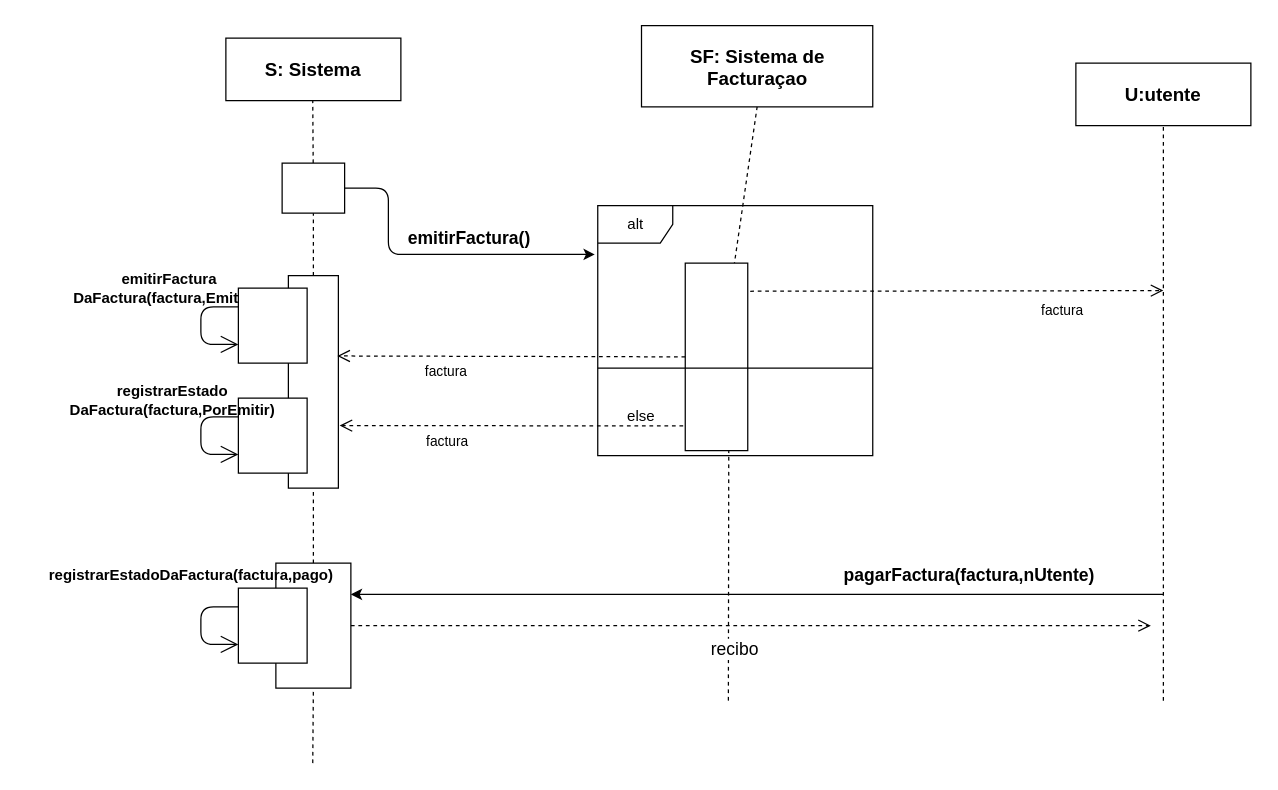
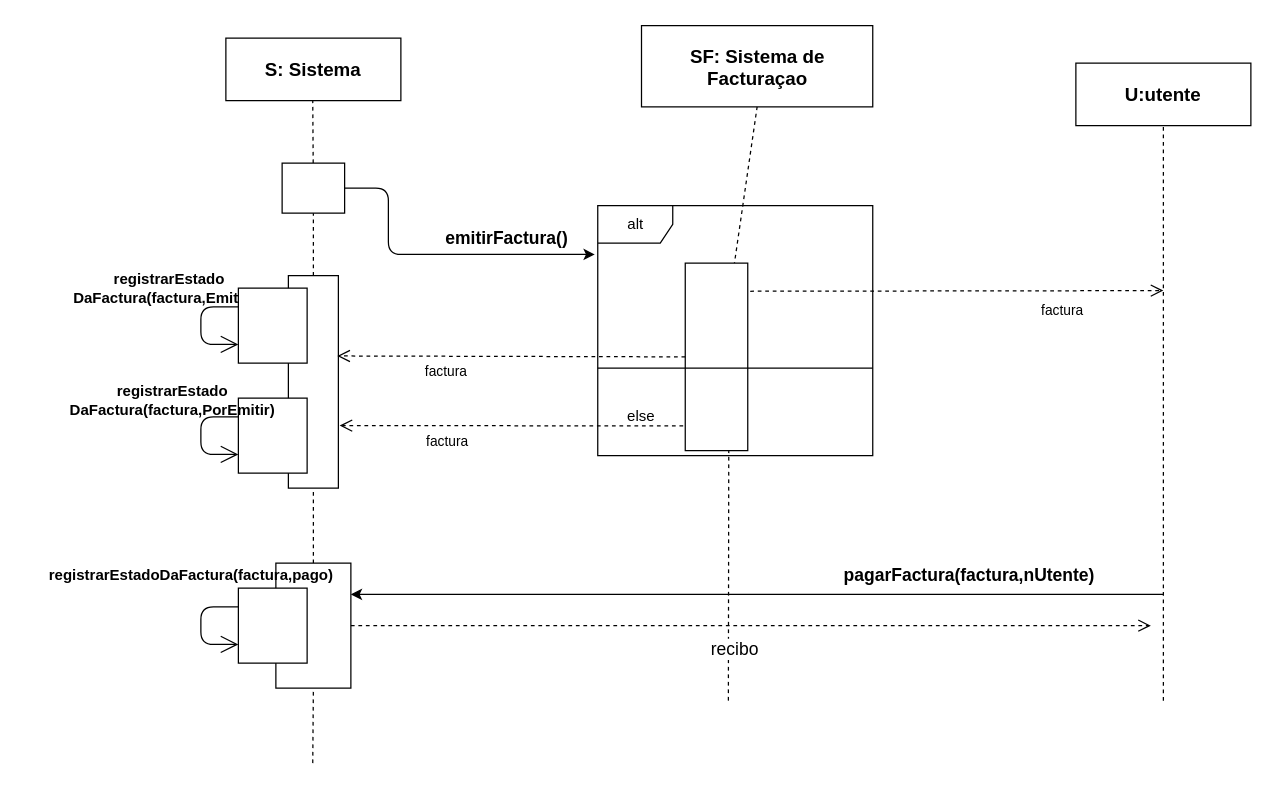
  <mxCell id="0" />
  <mxCell id="1" parent="0" />
  <mxCell id="2" value="alt" style="shape=umlFrame;whiteSpace=wrap;html=1;strokeColor=#000000;fillColor=#ffffff;" vertex="1" parent="1"><mxGeometry x="477.5" y="164" width="220" height="200" as="geometry" /></mxCell>
  <mxCell id="3" value="&lt;font style=&quot;font-size: 15px&quot;&gt;SF: Sistema de Facturaçao&lt;/font&gt;" style="text;html=1;align=center;verticalAlign=middle;whiteSpace=wrap;rounded=0;fontStyle=1;strokeColor=#000000;fillColor=#ffffff;" vertex="1" parent="1"><mxGeometry x="512.5" y="20" width="185" height="65" as="geometry" /></mxCell>
  <mxCell id="4" value="&lt;font style=&quot;font-size: 15px&quot;&gt;S: Sistema&lt;/font&gt;" style="text;html=1;align=center;verticalAlign=middle;whiteSpace=wrap;rounded=0;fontStyle=1;strokeColor=#000000;fillColor=#ffffff;" vertex="1" parent="1"><mxGeometry x="180" y="30" width="140" height="50" as="geometry" /></mxCell>
  <mxCell id="5" value="&lt;font style=&quot;font-size: 15px&quot;&gt;U:utente&lt;/font&gt;" style="text;html=1;align=center;verticalAlign=middle;whiteSpace=wrap;rounded=0;fontStyle=1;strokeColor=#000000;fillColor=#ffffff;" vertex="1" parent="1"><mxGeometry x="860" y="50" width="140" height="50" as="geometry" /></mxCell>
  <mxCell id="6" value="" style="endArrow=none;dashed=1;html=1;entryX=0.5;entryY=1;entryDx=0;entryDy=0;" edge="1" parent="1" target="3"><mxGeometry width="50" height="50" relative="1" as="geometry"><mxPoint x="582" y="560" as="sourcePoint" /><mxPoint x="582" y="100" as="targetPoint" /><Array as="points"><mxPoint x="582.5" y="240" /></Array></mxGeometry></mxCell>
  <mxCell id="7" value="" style="endArrow=none;dashed=1;html=1;entryX=0.5;entryY=1;entryDx=0;entryDy=0;" edge="1" parent="1" source="34"><mxGeometry width="50" height="50" relative="1" as="geometry"><mxPoint x="249.5" y="540" as="sourcePoint" /><mxPoint x="249.5" y="80" as="targetPoint" /></mxGeometry></mxCell>
  <mxCell id="8" value="" style="endArrow=none;dashed=1;html=1;entryX=0.5;entryY=1;entryDx=0;entryDy=0;" edge="1" parent="1"><mxGeometry width="50" height="50" relative="1" as="geometry"><mxPoint x="930" y="560" as="sourcePoint" /><mxPoint x="930" y="100" as="targetPoint" /></mxGeometry></mxCell>
  <mxCell id="9" value="" style="rounded=0;whiteSpace=wrap;html=1;strokeColor=#000000;fillColor=#ffffff;" vertex="1" parent="1"><mxGeometry x="547.5" y="210" width="50" height="150" as="geometry" /></mxCell>
  <mxCell id="10" value="" style="rounded=0;whiteSpace=wrap;html=1;strokeColor=#000000;fillColor=#ffffff;" vertex="1" parent="1"><mxGeometry x="230" y="220" width="40" height="170" as="geometry" /></mxCell>
  <mxCell id="11" value="" style="endArrow=none;dashed=1;html=1;entryX=0.5;entryY=1;entryDx=0;entryDy=0;" edge="1" parent="1" source="15" target="10"><mxGeometry width="50" height="50" relative="1" as="geometry"><mxPoint x="249.5" y="540" as="sourcePoint" /><mxPoint x="249.5" y="80" as="targetPoint" /></mxGeometry></mxCell>
  <mxCell id="12" value="factura" style="html=1;verticalAlign=bottom;endArrow=open;dashed=1;endSize=8;exitX=1.04;exitY=0.15;exitDx=0;exitDy=0;exitPerimeter=0;" edge="1" parent="1" source="9"><mxGeometry x="0.505" y="-25" relative="1" as="geometry"><mxPoint x="445" y="167.5" as="sourcePoint" /><mxPoint x="930" y="232" as="targetPoint" /><mxPoint as="offset" /></mxGeometry></mxCell>
- <mxCell id="13" value="&lt;b&gt;&lt;font style=&quot;font-size: 14px&quot;&gt;emitirFactura()&lt;/font&gt;&lt;/b&gt;" style="text;html=1;strokeColor=none;fillColor=none;align=center;verticalAlign=middle;whiteSpace=wrap;rounded=0;" vertex="1" parent="1"><mxGeometry x="320" y="180" width="110" height="20" as="geometry" /></mxCell>
- <mxCell id="14" value="&lt;font size=&quot;1&quot;&gt;&lt;b style=&quot;font-size: 12px&quot;&gt;emitirFactura&lt;br&gt;DaFactura(factura,Emitida)&lt;/b&gt;&lt;/font&gt;" style="text;html=1;strokeColor=none;fillColor=none;align=center;verticalAlign=middle;whiteSpace=wrap;rounded=0;" vertex="1" parent="1"><mxGeometry x="60" y="220" width="150" height="20" as="geometry" /></mxCell>
+ <mxCell id="13" value="&lt;b&gt;&lt;font style=&quot;font-size: 14px&quot;&gt;emitirFactura()&lt;/font&gt;&lt;/b&gt;" style="text;html=1;strokeColor=none;fillColor=none;align=center;verticalAlign=middle;whiteSpace=wrap;rounded=0;" vertex="1" parent="1"><mxGeometry x="350" y="180" width="110" height="20" as="geometry" /></mxCell>
+ <mxCell id="14" value="&lt;font size=&quot;1&quot;&gt;&lt;b style=&quot;font-size: 12px&quot;&gt;registrarEstado&lt;br&gt;DaFactura(factura,Emitida)&lt;/b&gt;&lt;/font&gt;" style="text;html=1;strokeColor=none;fillColor=none;align=center;verticalAlign=middle;whiteSpace=wrap;rounded=0;" vertex="1" parent="1"><mxGeometry x="60" y="220" width="150" height="20" as="geometry" /></mxCell>
  <mxCell id="15" value="" style="rounded=0;whiteSpace=wrap;html=1;strokeColor=#000000;fillColor=#ffffff;" vertex="1" parent="1"><mxGeometry x="220" y="450" width="60" height="100" as="geometry" /></mxCell>
  <mxCell id="16" value="" style="endArrow=none;dashed=1;html=1;entryX=0.5;entryY=1;entryDx=0;entryDy=0;" edge="1" parent="1" target="15"><mxGeometry width="50" height="50" relative="1" as="geometry"><mxPoint x="249.5" y="610" as="sourcePoint" /><mxPoint x="250" y="340" as="targetPoint" /></mxGeometry></mxCell>
  <mxCell id="17" value="" style="endArrow=classic;html=1;entryX=1;entryY=0.25;entryDx=0;entryDy=0;" edge="1" parent="1" target="15"><mxGeometry width="50" height="50" relative="1" as="geometry"><mxPoint x="930" y="475" as="sourcePoint" /><mxPoint x="640" y="460" as="targetPoint" /></mxGeometry></mxCell>
  <mxCell id="18" value="&lt;b&gt;&lt;font style=&quot;font-size: 14px&quot;&gt;pagarFactura(factura,nUtente)&lt;/font&gt;&lt;/b&gt;" style="text;html=1;strokeColor=none;fillColor=none;align=center;verticalAlign=middle;whiteSpace=wrap;rounded=0;" vertex="1" parent="1"><mxGeometry x="670" y="450" width="210" height="20" as="geometry" /></mxCell>
  <mxCell id="19" value="&lt;font style=&quot;font-size: 14px&quot;&gt;recibo&lt;/font&gt;" style="html=1;verticalAlign=bottom;endArrow=open;dashed=1;endSize=8;exitX=1;exitY=0.5;exitDx=0;exitDy=0;" edge="1" parent="1" source="15"><mxGeometry x="-0.04" y="-30" relative="1" as="geometry"><mxPoint x="650" y="490" as="sourcePoint" /><mxPoint x="920" y="500" as="targetPoint" /><mxPoint as="offset" /></mxGeometry></mxCell>
  <mxCell id="20" value="" style="rounded=0;whiteSpace=wrap;html=1;strokeColor=#000000;fillColor=#ffffff;" vertex="1" parent="1"><mxGeometry x="190" y="470" width="55" height="60" as="geometry" /></mxCell>
  <mxCell id="21" value="" style="endArrow=open;endFill=1;endSize=12;html=1;exitX=0;exitY=0.25;exitDx=0;exitDy=0;entryX=0;entryY=0.75;entryDx=0;entryDy=0;" edge="1" parent="1" source="20" target="20"><mxGeometry width="160" relative="1" as="geometry"><mxPoint x="-140" y="570" as="sourcePoint" /><mxPoint y="570" as="targetPoint" x="20" /><Array as="points"><mxPoint x="160" y="485" /><mxPoint x="160" y="515" /></Array></mxGeometry></mxCell>
  <mxCell id="22" value="&lt;font size=&quot;1&quot;&gt;&lt;b style=&quot;font-size: 12px&quot;&gt;registrarEstadoDaFactura(factura,pago)&lt;/b&gt;&lt;/font&gt;" style="text;html=1;strokeColor=none;fillColor=none;align=center;verticalAlign=middle;whiteSpace=wrap;rounded=0;" vertex="1" parent="1"><mxGeometry y="450" width="265" height="20" as="geometry" x="20" /></mxCell>
  <mxCell id="23" value="" style="line;strokeWidth=1;fillColor=none;align=left;verticalAlign=middle;spacingTop=-1;spacingLeft=3;spacingRight=3;rotatable=0;labelPosition=right;points=[];portConstraint=eastwest;" vertex="1" parent="1"><mxGeometry x="477.5" y="290" width="220" height="8" as="geometry" /></mxCell>
  <mxCell id="24" value="" style="endArrow=classic;html=1;entryX=-0.011;entryY=0.195;entryDx=0;entryDy=0;entryPerimeter=0;" edge="1" parent="1" source="34" target="2"><mxGeometry width="50" height="50" relative="1" as="geometry"><mxPoint x="250" y="150" as="sourcePoint" /><mxPoint x="500" y="203" as="targetPoint" /><Array as="points"><mxPoint x="310" y="150" /><mxPoint x="310" y="203" /></Array></mxGeometry></mxCell>
  <mxCell id="25" value="else" style="text;html=1;strokeColor=none;fillColor=none;align=center;verticalAlign=middle;whiteSpace=wrap;rounded=0;" vertex="1" parent="1"><mxGeometry x="490" y="323" width="45" height="20" as="geometry" /></mxCell>
  <mxCell id="26" value="factura" style="html=1;verticalAlign=bottom;endArrow=open;dashed=1;endSize=8;exitX=0;exitY=0.5;exitDx=0;exitDy=0;entryX=0.979;entryY=0.378;entryDx=0;entryDy=0;entryPerimeter=0;" edge="1" parent="1" source="9" target="10"><mxGeometry x="0.374" y="22" relative="1" as="geometry"><mxPoint x="547.5" y="280.5" as="sourcePoint" /><mxPoint x="274" y="284" as="targetPoint" /><mxPoint as="offset" /></mxGeometry></mxCell>
  <mxCell id="27" value="factura" style="html=1;verticalAlign=bottom;endArrow=open;dashed=1;endSize=8;exitX=-0.033;exitY=0.868;exitDx=0;exitDy=0;exitPerimeter=0;" edge="1" parent="1" source="9"><mxGeometry x="0.374" y="22" relative="1" as="geometry"><mxPoint x="547.5" y="330.74" as="sourcePoint" /><mxPoint x="271" y="340" as="targetPoint" /><mxPoint as="offset" /></mxGeometry></mxCell>
  <mxCell id="28" value="" style="rounded=0;whiteSpace=wrap;html=1;strokeColor=#000000;fillColor=#ffffff;" vertex="1" parent="1"><mxGeometry x="190" y="318" width="55" height="60" as="geometry" /></mxCell>
  <mxCell id="29" value="" style="endArrow=open;endFill=1;endSize=12;html=1;exitX=0;exitY=0.25;exitDx=0;exitDy=0;entryX=0;entryY=0.75;entryDx=0;entryDy=0;" edge="1" parent="1" source="28" target="28"><mxGeometry width="160" relative="1" as="geometry"><mxPoint x="-140" y="410" as="sourcePoint" /><mxPoint y="410" as="targetPoint" x="20" /><Array as="points"><mxPoint x="160" y="333" /><mxPoint x="160" y="363" /></Array></mxGeometry></mxCell>
  <mxCell id="30" value="" style="rounded=0;whiteSpace=wrap;html=1;strokeColor=#000000;fillColor=#ffffff;" vertex="1" parent="1"><mxGeometry x="190" y="230" width="55" height="60" as="geometry" /></mxCell>
  <mxCell id="31" value="" style="endArrow=open;endFill=1;endSize=12;html=1;exitX=0;exitY=0.25;exitDx=0;exitDy=0;entryX=0;entryY=0.75;entryDx=0;entryDy=0;" edge="1" parent="1" source="30" target="30"><mxGeometry width="160" relative="1" as="geometry"><mxPoint x="-140" y="330" as="sourcePoint" /><mxPoint y="330" as="targetPoint" x="20" /><Array as="points"><mxPoint x="160" y="245" /><mxPoint x="160" y="275" /></Array></mxGeometry></mxCell>
  <mxCell id="32" value="&lt;font size=&quot;1&quot;&gt;&lt;b style=&quot;font-size: 12px&quot;&gt;registrarEstado&lt;br&gt;DaFactura(factura,PorEmitir)&lt;/b&gt;&lt;/font&gt;" style="text;html=1;strokeColor=none;fillColor=none;align=center;verticalAlign=middle;whiteSpace=wrap;rounded=0;" vertex="1" parent="1"><mxGeometry x="55" y="310" width="165" height="20" as="geometry" /></mxCell>
  <mxCell id="33" value="" style="endArrow=none;dashed=1;html=1;entryX=0.5;entryY=1;entryDx=0;entryDy=0;" edge="1" parent="1" source="10" target="34"><mxGeometry width="50" height="50" relative="1" as="geometry"><mxPoint x="249.811" y="220" as="sourcePoint" /><mxPoint x="249.5" y="80" as="targetPoint" /></mxGeometry></mxCell>
  <mxCell id="34" value="" style="rounded=0;whiteSpace=wrap;html=1;strokeColor=#000000;fillColor=#ffffff;" vertex="1" parent="1"><mxGeometry x="225" y="130" width="50" height="40" as="geometry" /></mxCell>
